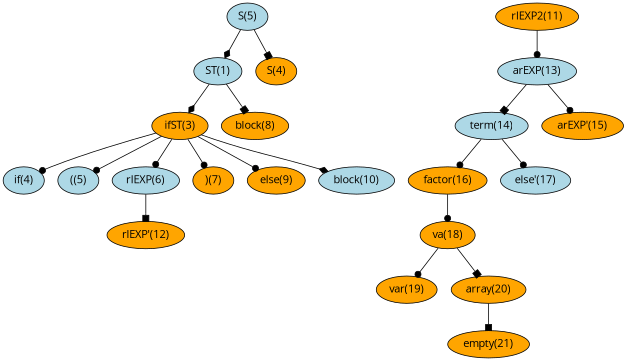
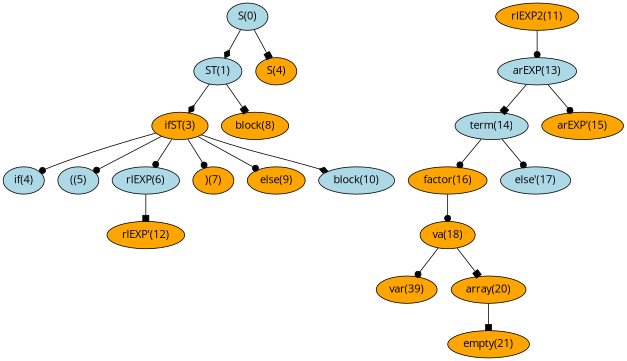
  digraph {
    fontname="Open Sans"
    node [fillcolor=orange fontname="Open Sans" style=filled]
    edge [arrowhead=dot constraint=true fontname="Open Sans"]
-   "S(0)" [fillcolor=lightblue label="S(5)"]
+   "S(0)" [fillcolor=lightblue]
    "ST(1)" [fillcolor=lightblue]
    n3 [label="S(4)"]
    "ifST(3)"
    "block(8)"
    "if(4)" [fillcolor=lightblue]
    "((5)" [fillcolor=lightblue]
    "rlEXP(6)" [fillcolor=lightblue]
    ")(7)"
    "else(9)"
    "block(10)" [fillcolor=lightblue]
    "rlEXP'(12)"
    "arEXP(13)" [fillcolor=lightblue]
    "rlEXP2(11)"
    "term(14)" [fillcolor=lightblue]
    "arEXP'(15)"
    "factor(16)"
    n18 [fillcolor=lightblue label="else'(17)"]
    "va(18)"
-   "var(19)"
+   "var(19)" [label="var(39)"]
    "array(20)"
    "empty(21)"
    "S(0)" -> "ST(1)" [arrowhead=diamond]
    "S(0)" -> n3 [arrowhead=box]
    "ST(1)" -> "ifST(3)" [arrowhead=diamond]
    "ST(1)" -> "block(8)" [arrowhead=box]
    "ifST(3)" -> "if(4)"
    "ifST(3)" -> "((5)"
    "ifST(3)" -> "rlEXP(6)"
    "ifST(3)" -> ")(7)"
    "ifST(3)" -> "else(9)"
    "ifST(3)" -> "block(10)" [arrowhead=diamond]
    "rlEXP(6)" -> "rlEXP'(12)" [arrowhead=box]
    "arEXP(13)" -> "term(14)" [arrowhead=box]
    "arEXP(13)" -> "arEXP'(15)"
    "rlEXP2(11)" -> "arEXP(13)"
    "term(14)" -> "factor(16)"
    "term(14)" -> n18
    "factor(16)" -> "va(18)"
    "va(18)" -> "var(19)"
    "va(18)" -> "array(20)" [arrowhead=box]
    "array(20)" -> "empty(21)" [arrowhead=box]
  }
